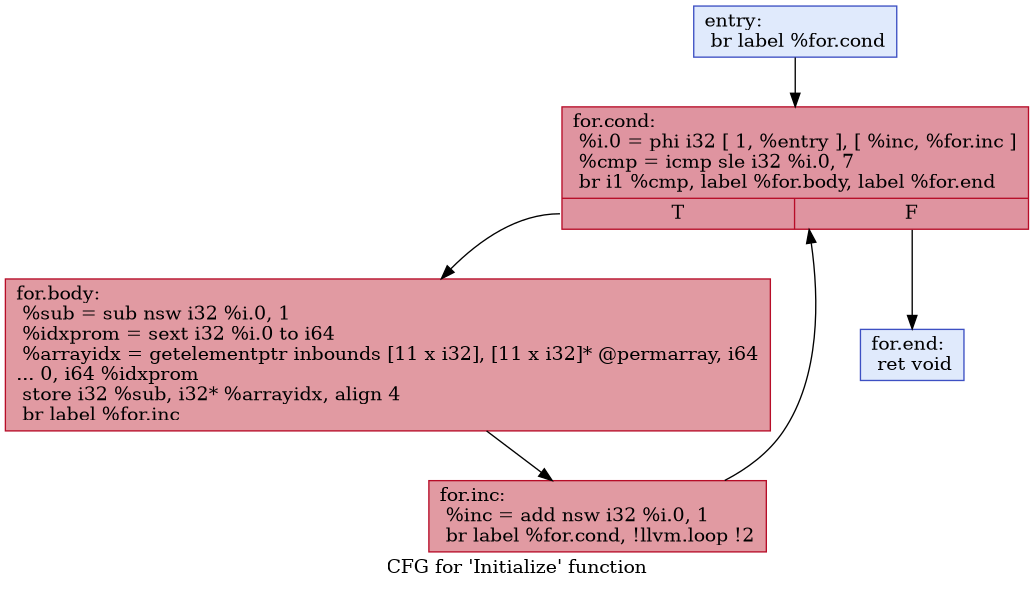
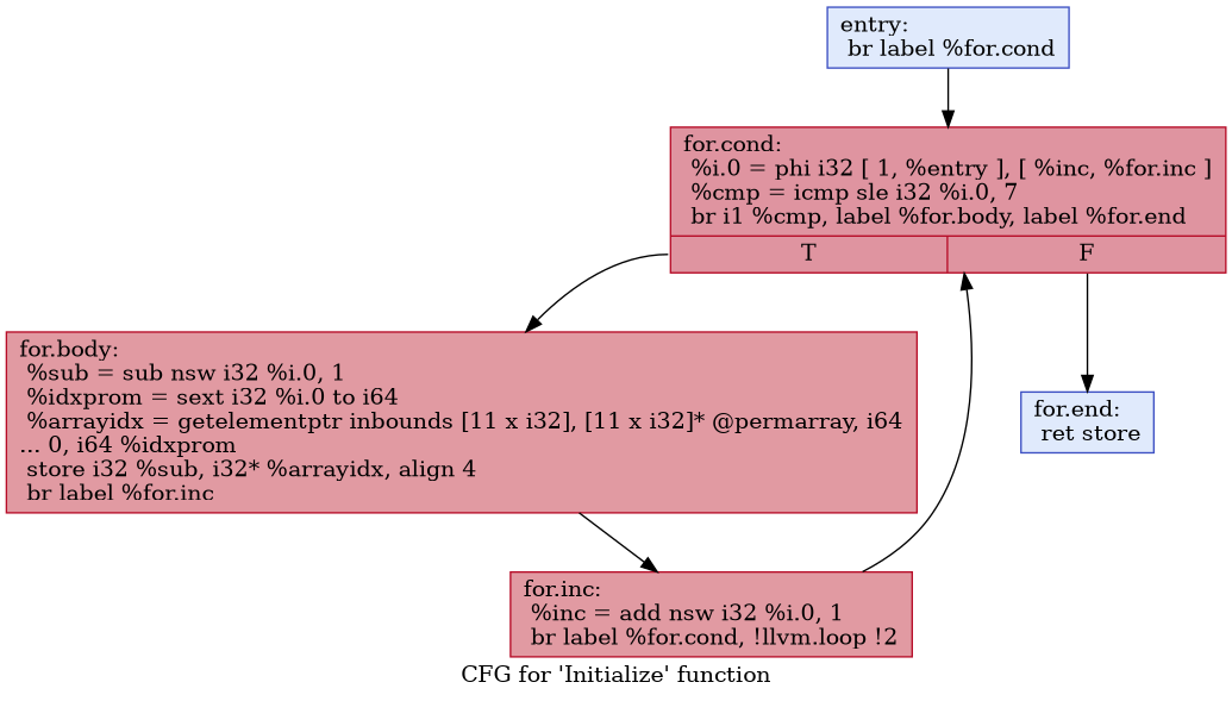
  digraph {
    label="CFG for 'Initialize' function"
    node [color="#b70d28ff" fillcolor="#b9d0f970" shape=record style=filled]
    n1 [color="#3d50c3ff" label="{entry:\l  br label %for.cond\l}"]
    n2 [fillcolor="#b70d2870" label="{for.cond:                                         \l  %i.0 = phi i32 [ 1, %entry ], [ %inc, %for.inc ]\l  %cmp = icmp sle i32 %i.0, 7\l  br i1 %cmp, label %for.body, label %for.end\l|{<s0>T|<s1>F}}"]
    n3 [fillcolor="#bb1b2c70" label="{for.body:                                         \l  %sub = sub nsw i32 %i.0, 1\l  %idxprom = sext i32 %i.0 to i64\l  %arrayidx = getelementptr inbounds [11 x i32], [11 x i32]* @permarray, i64\l... 0, i64 %idxprom\l  store i32 %sub, i32* %arrayidx, align 4\l  br label %for.inc\l}"]
-   n4 [color="#3d50c3ff" label="{for.end:                                          \l  ret void\l}"]
+   n4 [color="#3d50c3ff" label="{for.end:                                          \l  ret store\l}"]
    n5 [fillcolor="#bb1b2c70" label="{for.inc:                                          \l  %inc = add nsw i32 %i.0, 1\l  br label %for.cond, !llvm.loop !2\l}"]
    n1 -> n2
    n2 -> n3 [tailport=s0]
    n2 -> n4 [tailport=s1]
    n3 -> n5
    n5 -> n2
  }
